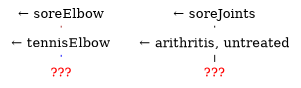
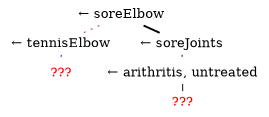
  graph {
    compound=true
    nodesep=0.2
    ranksep=0.1
    node [shape=none]
    edge [color=black style=dotted]
    n1 [height=0.1 label=<&larr; soreElbow>]
    n2 [height=0.1 label=<&larr; tennisElbow>]
    n3 [height=0.1 label=<&larr; soreJoints>]
    n4 [fontcolor=red height=0.1 label=<???>]
    n5 [height=0.1 label=<&larr; arithritis, untreated>]
    n6 [fontcolor=red height=0.1 label=<???>]
    n1 -- n2 [color=brown]
+   n1 -- n3 [style=bold]
    n2 -- n4 [color=blue]
    n3 -- n5
    n5 -- n6 [style=solid]
  }
